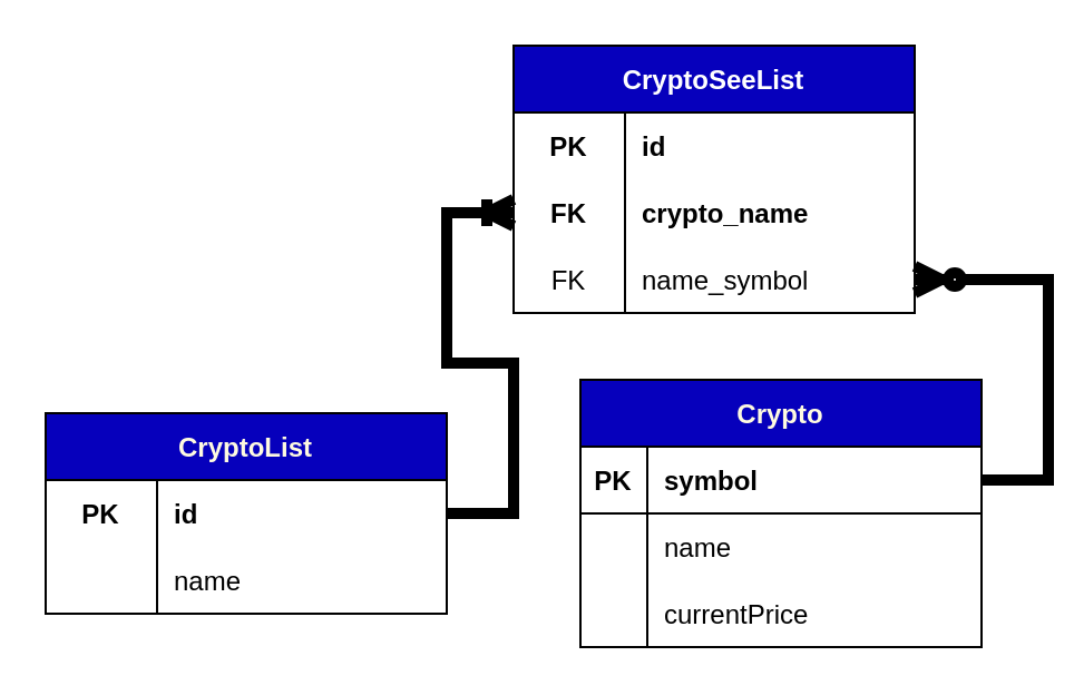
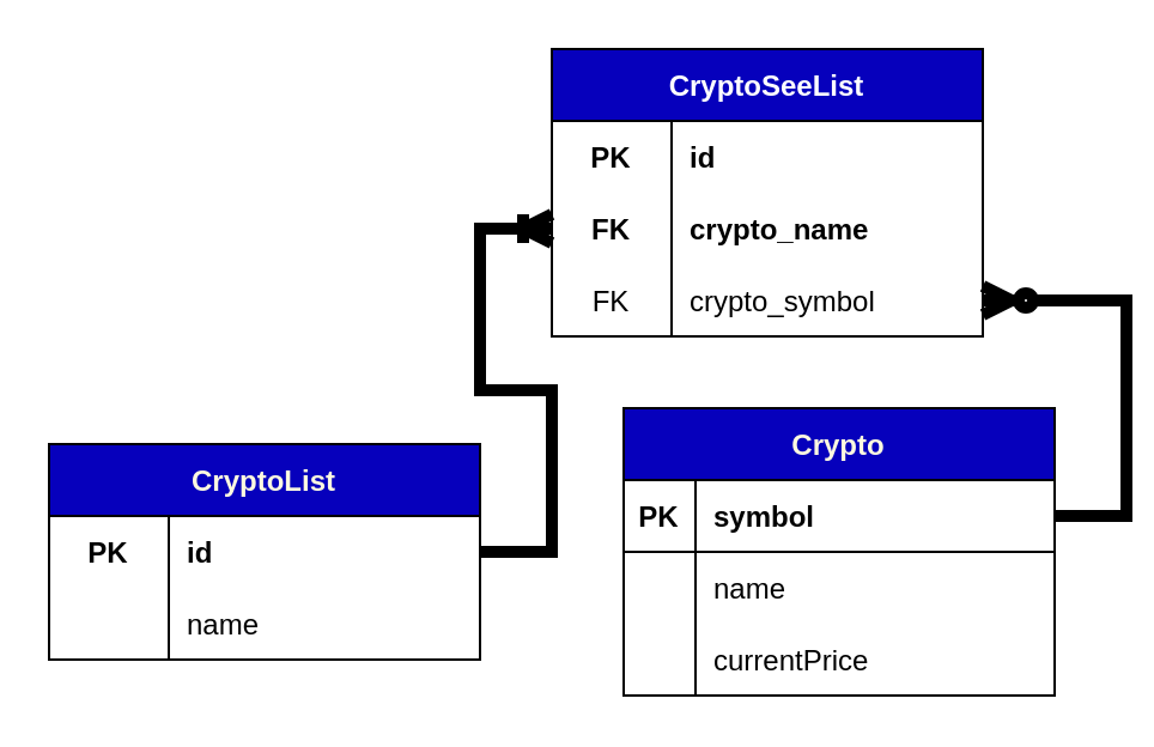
  <mxCell id="0" />
  <mxCell id="1" parent="0" />
  <mxCell id="2" value="CryptoList" style="shape=table;startSize=30;container=1;collapsible=1;childLayout=tableLayout;fixedRows=1;rowLines=0;fontStyle=1;align=center;resizeLast=1;fillColor=#0600BC;strokeColor=#000000;fontColor=#FEFAE0;gradientColor=none;swimlaneFillColor=default;" parent="1" vertex="1"><mxGeometry x="20" y="185" width="180" height="90" as="geometry" /></mxCell>
  <mxCell id="3" value="" style="shape=tableRow;horizontal=0;startSize=0;swimlaneHead=0;swimlaneBody=0;fillColor=none;collapsible=0;dropTarget=0;points=[[0,0.5],[1,0.5]];portConstraint=eastwest;top=0;left=0;right=0;bottom=0;strokeColor=#DDA15E;fontColor=#FEFAE0;" parent="2" vertex="1"><mxGeometry y="30" width="180" height="30" as="geometry" /></mxCell>
  <mxCell id="4" value="PK" style="shape=partialRectangle;connectable=0;fillColor=none;top=0;left=0;bottom=0;right=0;fontStyle=1;overflow=hidden;strokeColor=#000000;fontColor=#000000;" parent="3" vertex="1"><mxGeometry width="50" height="30" as="geometry"><mxRectangle width="50" height="30" as="alternateBounds" /></mxGeometry></mxCell>
  <mxCell id="5" value="id" style="shape=partialRectangle;connectable=0;fillColor=none;top=0;left=0;bottom=0;right=0;align=left;spacingLeft=6;fontStyle=1;overflow=hidden;strokeColor=#DDA15E;fontColor=#000000;" parent="3" vertex="1"><mxGeometry x="50" width="130" height="30" as="geometry"><mxRectangle width="130" height="30" as="alternateBounds" /></mxGeometry></mxCell>
  <mxCell id="6" value="" style="shape=tableRow;horizontal=0;startSize=0;swimlaneHead=0;swimlaneBody=0;fillColor=none;collapsible=0;dropTarget=0;points=[[0,0.5],[1,0.5]];portConstraint=eastwest;top=0;left=0;right=0;bottom=0;strokeColor=#DDA15E;fontColor=#FEFAE0;" parent="2" vertex="1"><mxGeometry y="60" width="180" height="30" as="geometry" /></mxCell>
  <mxCell id="7" value="" style="shape=partialRectangle;connectable=0;fillColor=none;top=0;left=0;bottom=0;right=0;editable=1;overflow=hidden;strokeColor=#000000;fontColor=#000000;" parent="6" vertex="1"><mxGeometry width="50" height="30" as="geometry"><mxRectangle width="50" height="30" as="alternateBounds" /></mxGeometry></mxCell>
  <mxCell id="8" value="name" style="shape=partialRectangle;connectable=0;fillColor=none;top=0;left=0;bottom=0;right=0;align=left;spacingLeft=6;overflow=hidden;strokeColor=#DDA15E;fontColor=#000000;" parent="6" vertex="1"><mxGeometry x="50" width="130" height="30" as="geometry"><mxRectangle width="130" height="30" as="alternateBounds" /></mxGeometry></mxCell>
  <mxCell id="9" value="Crypto" style="shape=table;startSize=30;container=1;collapsible=1;childLayout=tableLayout;fixedRows=1;rowLines=0;fontStyle=1;align=center;resizeLast=1;fillColor=#0600BC;strokeColor=#000000;fontColor=#FEFAE0;swimlaneFillColor=default;" parent="1" vertex="1"><mxGeometry x="260" y="170" width="180" height="120" as="geometry" /></mxCell>
  <mxCell id="10" value="" style="shape=tableRow;horizontal=0;startSize=0;swimlaneHead=0;swimlaneBody=0;fillColor=none;collapsible=0;dropTarget=0;points=[[0,0.5],[1,0.5]];portConstraint=eastwest;top=0;left=0;right=0;bottom=1;strokeColor=#000000;fontColor=#000000;" parent="9" vertex="1"><mxGeometry y="30" width="180" height="30" as="geometry" /></mxCell>
  <mxCell id="11" value="PK" style="shape=partialRectangle;connectable=0;fillColor=none;top=0;left=0;bottom=0;right=0;fontStyle=1;overflow=hidden;strokeColor=#000000;fontColor=#000000;" parent="10" vertex="1"><mxGeometry width="30" height="30" as="geometry"><mxRectangle width="30" height="30" as="alternateBounds" /></mxGeometry></mxCell>
  <mxCell id="12" value="symbol" style="shape=partialRectangle;connectable=0;fillColor=none;top=0;left=0;bottom=0;right=0;align=left;spacingLeft=6;fontStyle=1;overflow=hidden;strokeColor=#DDA15E;fontColor=#000000;" parent="10" vertex="1"><mxGeometry x="30" width="150" height="30" as="geometry"><mxRectangle width="150" height="30" as="alternateBounds" /></mxGeometry></mxCell>
  <mxCell id="13" value="" style="shape=tableRow;horizontal=0;startSize=0;swimlaneHead=0;swimlaneBody=0;fillColor=none;collapsible=0;dropTarget=0;points=[[0,0.5],[1,0.5]];portConstraint=eastwest;top=0;left=0;right=0;bottom=0;strokeColor=#DDA15E;fontColor=#FEFAE0;" parent="9" vertex="1"><mxGeometry y="60" width="180" height="30" as="geometry" /></mxCell>
  <mxCell id="14" value="" style="shape=partialRectangle;connectable=0;fillColor=none;top=0;left=0;bottom=0;right=0;editable=1;overflow=hidden;strokeColor=#000000;fontColor=#000000;labelBackgroundColor=none;" parent="13" vertex="1"><mxGeometry width="30" height="30" as="geometry"><mxRectangle width="30" height="30" as="alternateBounds" /></mxGeometry></mxCell>
  <mxCell id="15" value="name" style="shape=partialRectangle;connectable=0;fillColor=none;top=0;left=0;bottom=0;right=0;align=left;spacingLeft=6;overflow=hidden;strokeColor=#000000;fontColor=#000000;" parent="13" vertex="1"><mxGeometry x="30" width="150" height="30" as="geometry"><mxRectangle width="150" height="30" as="alternateBounds" /></mxGeometry></mxCell>
  <mxCell id="16" style="shape=tableRow;horizontal=0;startSize=0;swimlaneHead=0;swimlaneBody=0;fillColor=none;collapsible=0;dropTarget=0;points=[[0,0.5],[1,0.5]];portConstraint=eastwest;top=0;left=0;right=0;bottom=0;strokeColor=#DDA15E;fontColor=#FEFAE0;" parent="9" vertex="1"><mxGeometry y="90" width="180" height="30" as="geometry" /></mxCell>
  <mxCell id="17" style="shape=partialRectangle;connectable=0;fillColor=none;top=0;left=0;bottom=0;right=0;editable=1;overflow=hidden;strokeColor=#DDA15E;fontColor=#FEFAE0;" parent="16" vertex="1"><mxGeometry width="30" height="30" as="geometry"><mxRectangle width="30" height="30" as="alternateBounds" /></mxGeometry></mxCell>
  <mxCell id="18" value="currentPrice" style="shape=partialRectangle;connectable=0;fillColor=none;top=0;left=0;bottom=0;right=0;align=left;spacingLeft=6;overflow=hidden;strokeColor=#DDA15E;fontColor=#000000;" parent="16" vertex="1"><mxGeometry x="30" width="150" height="30" as="geometry"><mxRectangle width="150" height="30" as="alternateBounds" /></mxGeometry></mxCell>
  <mxCell id="19" value="CryptoSeeList" style="shape=table;startSize=30;container=1;collapsible=1;childLayout=tableLayout;fixedRows=1;rowLines=0;fontStyle=1;align=center;resizeLast=1;fillColor=#0600BC;strokeColor=#000000;fontColor=#FFFFFF;swimlaneFillColor=default;gradientColor=none;" parent="1" vertex="1"><mxGeometry x="230" y="20" width="180" height="120" as="geometry" /></mxCell>
  <mxCell id="20" value="" style="shape=tableRow;horizontal=0;startSize=0;swimlaneHead=0;swimlaneBody=0;fillColor=none;collapsible=0;dropTarget=0;points=[[0,0.5],[1,0.5]];portConstraint=eastwest;top=0;left=0;right=0;bottom=0;strokeColor=#DDA15E;fontColor=#FEFAE0;" parent="19" vertex="1"><mxGeometry y="30" width="180" height="30" as="geometry" /></mxCell>
  <mxCell id="21" value="PK" style="shape=partialRectangle;connectable=0;fillColor=none;top=0;left=0;bottom=0;right=0;fontStyle=1;overflow=hidden;strokeColor=#DDA15E;fontColor=#000000;" parent="20" vertex="1"><mxGeometry width="50" height="30" as="geometry"><mxRectangle width="50" height="30" as="alternateBounds" /></mxGeometry></mxCell>
  <mxCell id="22" value="id" style="shape=partialRectangle;connectable=0;fillColor=none;top=0;left=0;bottom=0;right=0;align=left;spacingLeft=6;fontStyle=1;overflow=hidden;strokeColor=#DDA15E;fontColor=#000000;" parent="20" vertex="1"><mxGeometry x="50" width="130" height="30" as="geometry"><mxRectangle width="130" height="30" as="alternateBounds" /></mxGeometry></mxCell>
  <mxCell id="23" style="shape=tableRow;horizontal=0;startSize=0;swimlaneHead=0;swimlaneBody=0;fillColor=none;collapsible=0;dropTarget=0;points=[[0,0.5],[1,0.5]];portConstraint=eastwest;top=0;left=0;right=0;bottom=0;strokeColor=#DDA15E;fontColor=#FEFAE0;" parent="19" vertex="1"><mxGeometry y="60" width="180" height="30" as="geometry" /></mxCell>
  <mxCell id="24" value="FK" style="shape=partialRectangle;connectable=0;fillColor=none;top=0;left=0;bottom=0;right=0;fontStyle=1;overflow=hidden;strokeColor=#DDA15E;fontColor=#000000;" parent="23" vertex="1"><mxGeometry width="50" height="30" as="geometry"><mxRectangle width="50" height="30" as="alternateBounds" /></mxGeometry></mxCell>
  <mxCell id="25" value="crypto_name" style="shape=partialRectangle;connectable=0;fillColor=none;top=0;left=0;bottom=0;right=0;align=left;spacingLeft=6;fontStyle=1;overflow=hidden;strokeColor=#DDA15E;fontColor=#000000;" parent="23" vertex="1"><mxGeometry x="50" width="130" height="30" as="geometry"><mxRectangle width="130" height="30" as="alternateBounds" /></mxGeometry></mxCell>
  <mxCell id="26" value="" style="shape=tableRow;horizontal=0;startSize=0;swimlaneHead=0;swimlaneBody=0;fillColor=none;collapsible=0;dropTarget=0;points=[[0,0.5],[1,0.5]];portConstraint=eastwest;top=0;left=0;right=0;bottom=0;strokeColor=#DDA15E;fontColor=#FEFAE0;" parent="19" vertex="1"><mxGeometry y="90" width="180" height="30" as="geometry" /></mxCell>
  <mxCell id="27" value="FK" style="shape=partialRectangle;connectable=0;fillColor=none;top=0;left=0;bottom=0;right=0;editable=1;overflow=hidden;strokeColor=#DDA15E;fontColor=#000000;" parent="26" vertex="1"><mxGeometry width="50" height="30" as="geometry"><mxRectangle width="50" height="30" as="alternateBounds" /></mxGeometry></mxCell>
- <mxCell id="28" value="name_symbol" style="shape=partialRectangle;connectable=0;fillColor=none;top=0;left=0;bottom=0;right=0;align=left;spacingLeft=6;overflow=hidden;strokeColor=#DDA15E;fontColor=#000000;" parent="26" vertex="1"><mxGeometry x="50" width="130" height="30" as="geometry"><mxRectangle width="130" height="30" as="alternateBounds" /></mxGeometry></mxCell>
+ <mxCell id="28" value="crypto_symbol" style="shape=partialRectangle;connectable=0;fillColor=none;top=0;left=0;bottom=0;right=0;align=left;spacingLeft=6;overflow=hidden;strokeColor=#DDA15E;fontColor=#000000;" parent="26" vertex="1"><mxGeometry x="50" width="130" height="30" as="geometry"><mxRectangle width="130" height="30" as="alternateBounds" /></mxGeometry></mxCell>
  <mxCell id="29" value="" style="edgeStyle=entityRelationEdgeStyle;fontSize=12;html=1;endArrow=ERzeroToMany;endFill=1;rounded=0;fillColor=#ffe6cc;strokeColor=#000000;strokeWidth=5;" parent="1" source="10" target="26" edge="1"><mxGeometry width="100" height="100" relative="1" as="geometry"><mxPoint x="270" y="190" as="sourcePoint" /><mxPoint x="200" y="110" as="targetPoint" /></mxGeometry></mxCell>
  <mxCell id="30" value="" style="edgeStyle=entityRelationEdgeStyle;fontSize=12;html=1;endArrow=ERoneToMany;rounded=0;labelBackgroundColor=#283618;strokeColor=#000000;fontColor=#FEFAE0;strokeWidth=5;" parent="1" source="3" target="23" edge="1"><mxGeometry width="100" height="100" relative="1" as="geometry"><mxPoint x="110" y="15" as="sourcePoint" /><mxPoint x="20" y="225" as="targetPoint" /></mxGeometry></mxCell>
